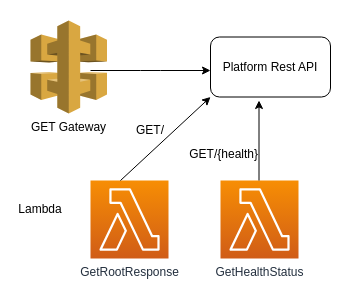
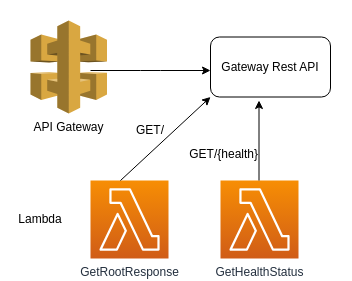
  <mxCell id="0" />
  <mxCell id="1" parent="0" />
  <mxCell id="2" value="GetRootResponse" style="outlineConnect=0;fontColor=#232F3E;gradientColor=#F78E04;gradientDirection=north;fillColor=#D05C17;strokeColor=#ffffff;dashed=0;verticalLabelPosition=bottom;verticalAlign=top;align=center;html=1;fontSize=12;fontStyle=0;aspect=fixed;shape=mxgraph.aws4.resourceIcon;resIcon=mxgraph.aws4.lambda;labelPosition=center;" vertex="1" parent="1"><mxGeometry x="90" y="180" width="78" height="78" as="geometry" /></mxCell>
  <mxCell id="3" value="GetHealthStatus" style="outlineConnect=0;fontColor=#232F3E;gradientColor=#F78E04;gradientDirection=north;fillColor=#D05C17;strokeColor=#ffffff;dashed=0;verticalLabelPosition=bottom;verticalAlign=top;align=center;html=1;fontSize=12;fontStyle=0;aspect=fixed;shape=mxgraph.aws4.resourceIcon;resIcon=mxgraph.aws4.lambda;" vertex="1" parent="1"><mxGeometry x="220" y="180" width="78" height="78" as="geometry" /></mxCell>
- <mxCell id="4" value="GET Gateway" style="outlineConnect=0;dashed=0;verticalLabelPosition=bottom;verticalAlign=top;align=center;html=1;shape=mxgraph.aws3.api_gateway;fillColor=#D9A741;gradientColor=none;" vertex="1" parent="1"><mxGeometry x="30" y="20" width="76.5" height="93" as="geometry" /></mxCell>
- <mxCell id="5" value="Platform Rest API" style="rounded=1;whiteSpace=wrap;html=1;" vertex="1" parent="1"><mxGeometry x="210" y="36.5" width="120" height="60" as="geometry" /></mxCell>
+ <mxCell id="4" value="API Gateway" style="outlineConnect=0;dashed=0;verticalLabelPosition=bottom;verticalAlign=top;align=center;html=1;shape=mxgraph.aws3.api_gateway;fillColor=#D9A741;gradientColor=none;" vertex="1" parent="1"><mxGeometry x="30" y="20" width="76.5" height="93" as="geometry" /></mxCell>
+ <mxCell id="5" value="Gateway Rest API" style="rounded=1;whiteSpace=wrap;html=1;" vertex="1" parent="1"><mxGeometry x="210" y="36.5" width="120" height="60" as="geometry" /></mxCell>
  <mxCell id="6" value="" style="endArrow=classic;html=1;" edge="1" parent="1"><mxGeometry width="50" height="50" relative="1" as="geometry"><mxPoint x="90" y="70" as="sourcePoint" /><mxPoint x="210" y="70" as="targetPoint" /><Array as="points"><mxPoint x="90" y="70" /><mxPoint x="150" y="70" /></Array></mxGeometry></mxCell>
  <mxCell id="7" value="&lt;font style=&quot;font-size: 12px&quot;&gt;GET/&lt;/font&gt;" style="endArrow=classic;html=1;entryX=0;entryY=1;entryDx=0;entryDy=0;labelPosition=left;verticalLabelPosition=top;align=right;verticalAlign=bottom;fontSize=12;" edge="1" parent="1" target="5"><mxGeometry width="50" height="50" relative="1" as="geometry"><mxPoint x="120" y="180" as="sourcePoint" /><mxPoint x="170" y="130" as="targetPoint" /></mxGeometry></mxCell>
  <mxCell id="8" value="GET/{health}" style="endArrow=classic;html=1;labelPosition=left;verticalLabelPosition=bottom;align=right;verticalAlign=top;fontSize=12;" edge="1" parent="1"><mxGeometry width="50" height="50" relative="1" as="geometry"><mxPoint x="258.5" y="180" as="sourcePoint" /><mxPoint x="258.5" y="100" as="targetPoint" /></mxGeometry></mxCell>
- <mxCell id="9" value="Lambda" style="text;html=1;strokeColor=none;fillColor=none;align=center;verticalAlign=middle;whiteSpace=wrap;rounded=0;fontSize=12;" vertex="1" parent="1"><mxGeometry x="20" y="199" width="40" height="20" as="geometry" /></mxCell>
+ <mxCell id="9" value="Lambda" style="text;html=1;strokeColor=none;fillColor=none;align=center;verticalAlign=middle;whiteSpace=wrap;rounded=0;fontSize=12;" vertex="1" parent="1"><mxGeometry x="20" y="209" width="40" height="20" as="geometry" /></mxCell>
